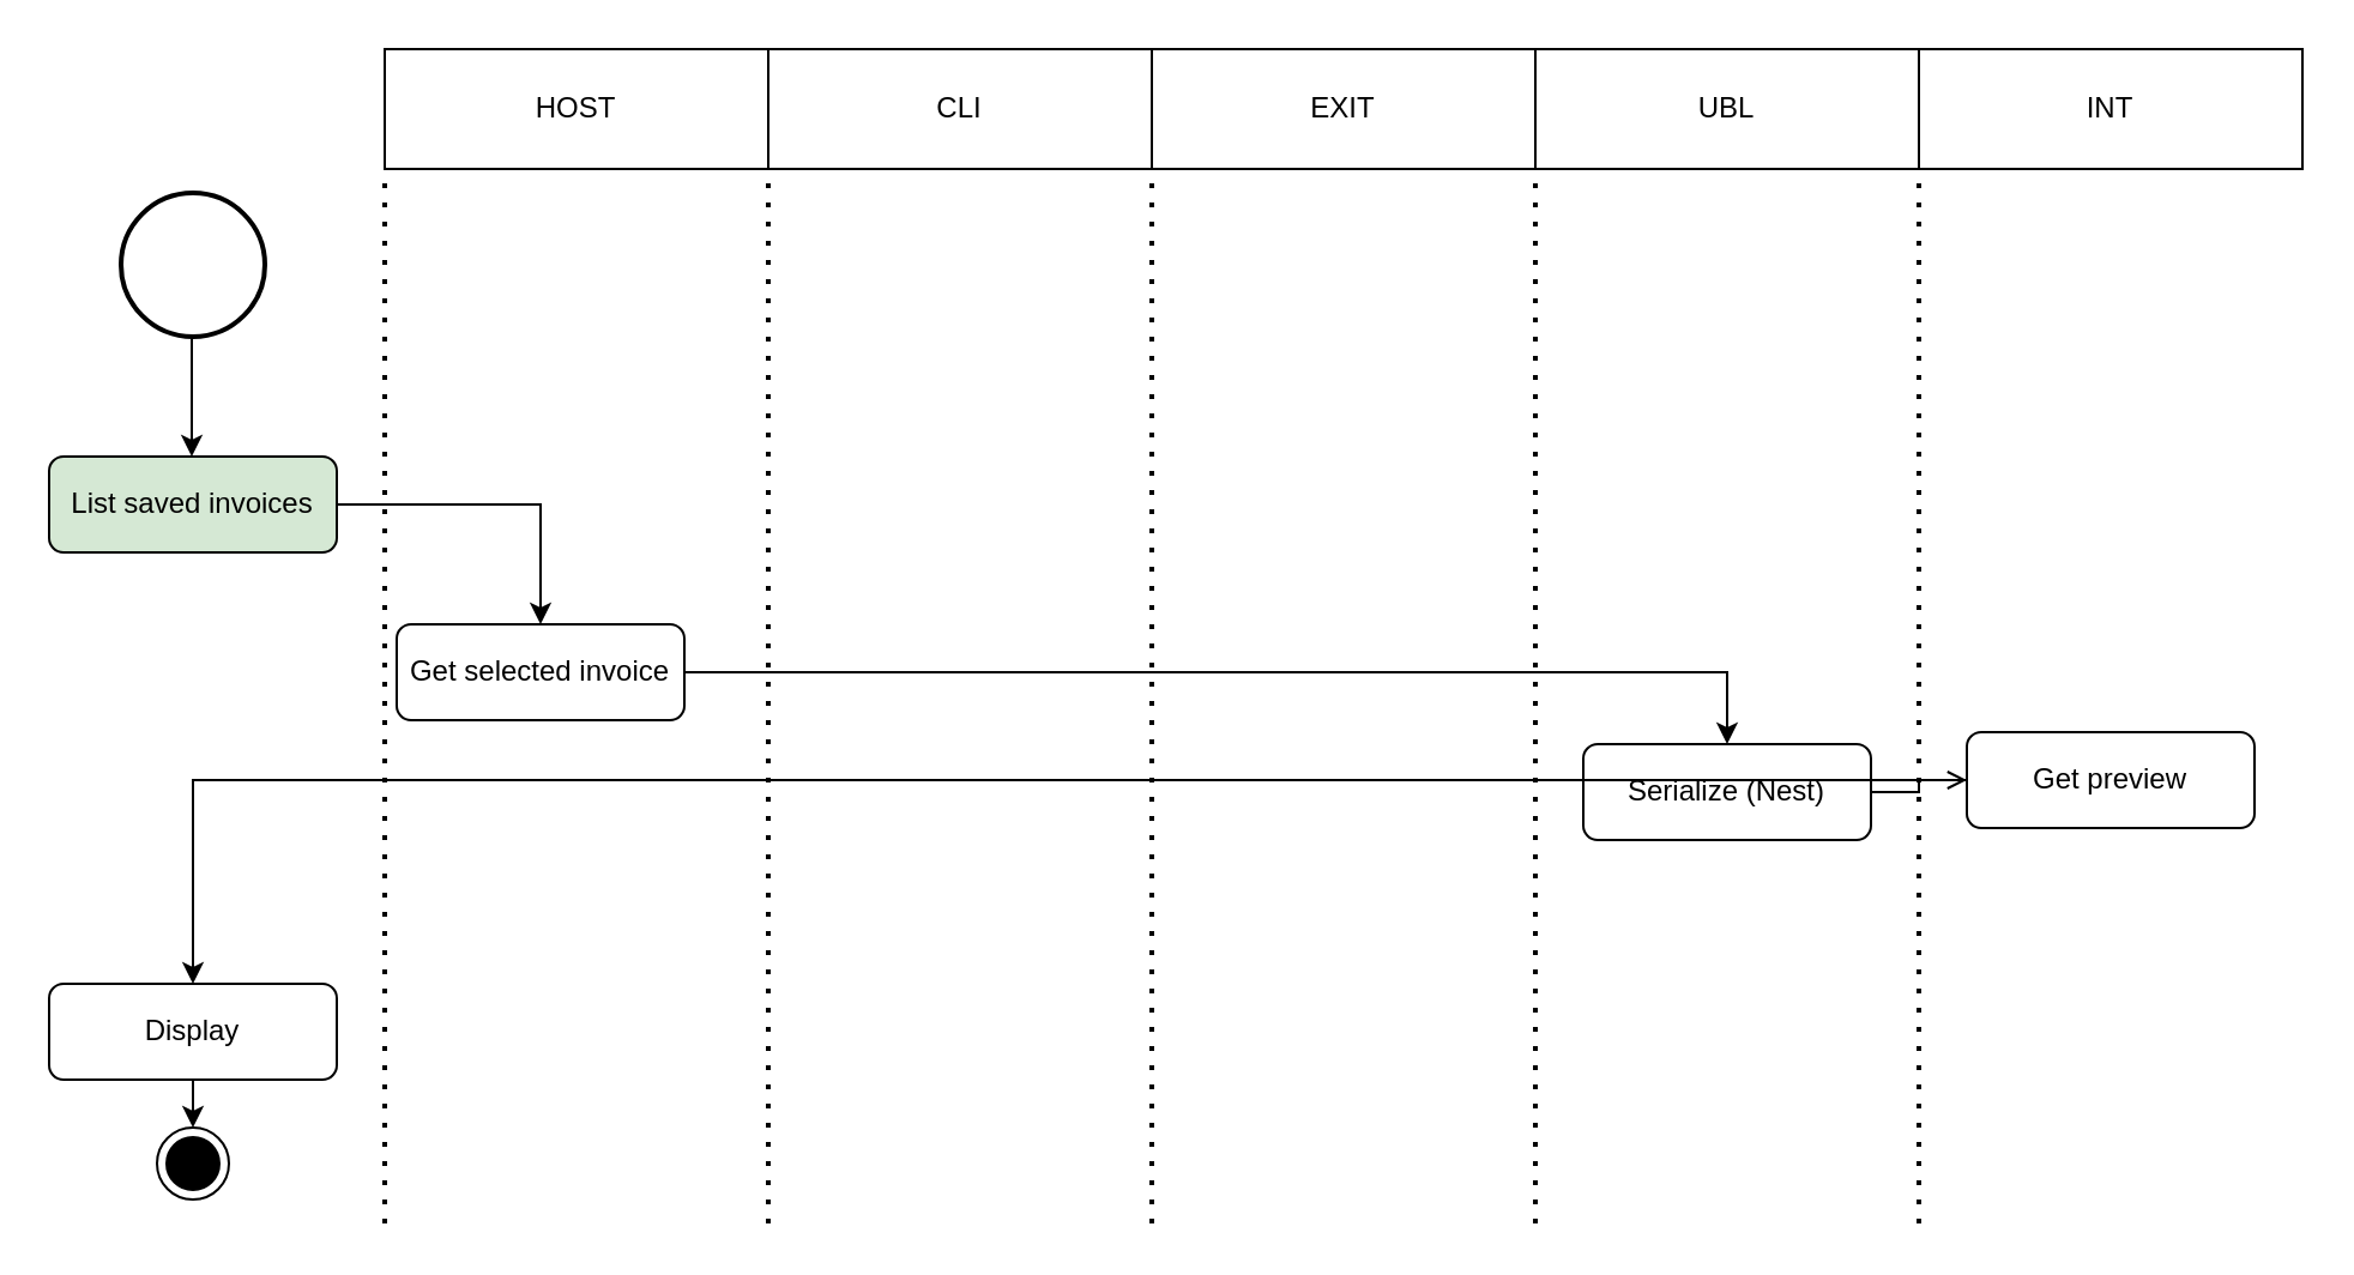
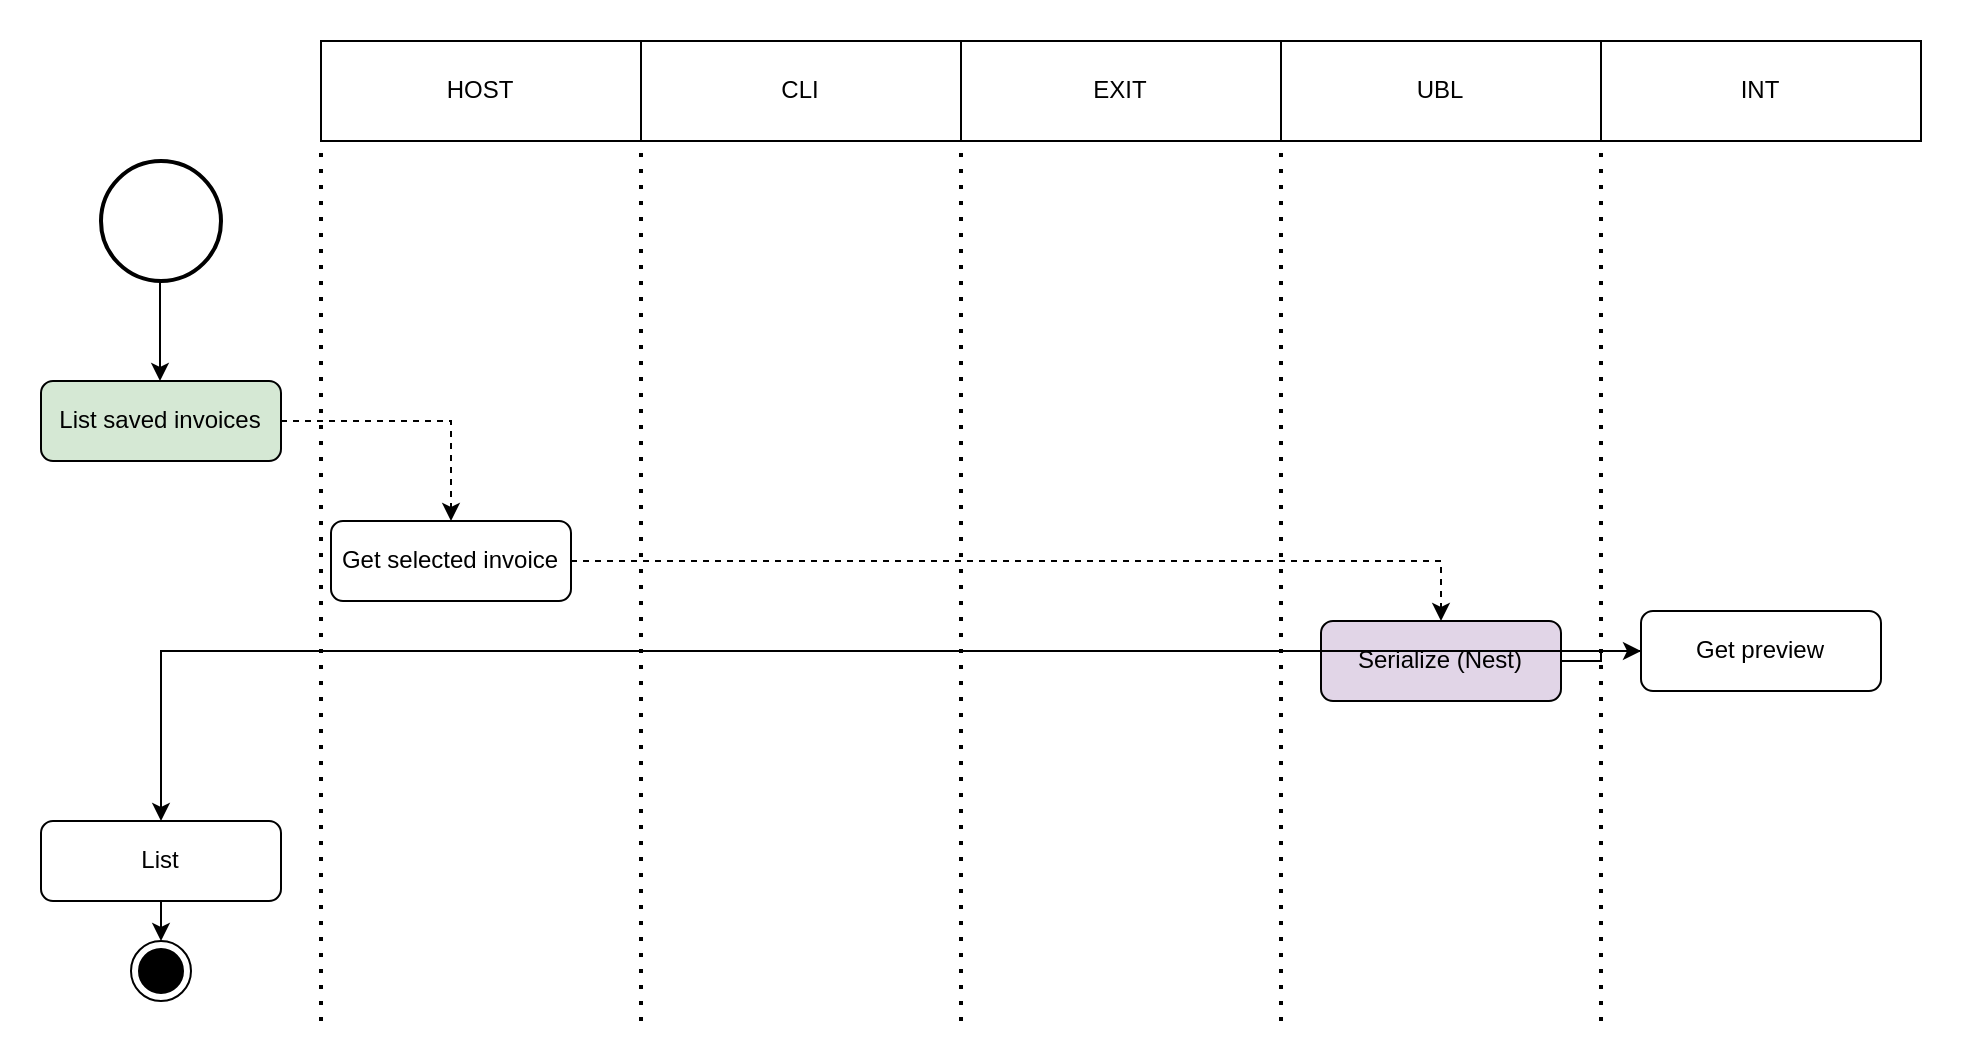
  <mxCell id="0" />
  <mxCell id="1" parent="0" />
  <mxCell id="2" value="HOST" style="rounded=0;whiteSpace=wrap;html=1;fillColor=none;" vertex="1" parent="1"><mxGeometry x="160" y="20" width="160" height="50" as="geometry" /></mxCell>
  <mxCell id="3" value="CLI" style="rounded=0;whiteSpace=wrap;html=1;fillColor=none;" vertex="1" parent="1"><mxGeometry x="320" y="20" width="160" height="50" as="geometry" /></mxCell>
  <mxCell id="4" value="EXIT" style="rounded=0;whiteSpace=wrap;html=1;fillColor=none;" vertex="1" parent="1"><mxGeometry x="480" y="20" width="160" height="50" as="geometry" /></mxCell>
  <mxCell id="5" value="UBL" style="rounded=0;whiteSpace=wrap;html=1;fillColor=none;" vertex="1" parent="1"><mxGeometry x="640" y="20" width="160" height="50" as="geometry" /></mxCell>
  <mxCell id="6" value="INT" style="rounded=0;whiteSpace=wrap;html=1;fillColor=none;" vertex="1" parent="1"><mxGeometry x="800" y="20" width="160" height="50" as="geometry" /></mxCell>
  <mxCell id="7" value="" style="strokeWidth=2;html=1;shape=mxgraph.flowchart.start_2;whiteSpace=wrap;" vertex="1" parent="1"><mxGeometry x="50" y="80" width="60" height="60" as="geometry" /></mxCell>
  <mxCell id="8" value="" style="endArrow=classic;html=1;" edge="1" parent="1"><mxGeometry width="50" height="50" relative="1" as="geometry"><mxPoint x="79.5" y="140" as="sourcePoint" /><mxPoint x="79.5" y="190" as="targetPoint" /></mxGeometry></mxCell>
- <mxCell id="9" style="edgeStyle=orthogonalEdgeStyle;rounded=0;orthogonalLoop=1;jettySize=auto;html=1;entryX=0.5;entryY=0;entryDx=0;entryDy=0;" edge="1" parent="1" source="10" target="19"><mxGeometry relative="1" as="geometry" /></mxCell>
+ <mxCell id="9" style="edgeStyle=orthogonalEdgeStyle;rounded=0;orthogonalLoop=1;jettySize=auto;html=1;entryX=0.5;entryY=0;entryDx=0;entryDy=0;dashed=1;" edge="1" parent="1" source="10" target="19"><mxGeometry relative="1" as="geometry" /></mxCell>
  <mxCell id="10" value="List saved invoices" style="rounded=1;whiteSpace=wrap;html=1;fillColor=#d5e8d4;" vertex="1" parent="1"><mxGeometry x="20" y="190" width="120" height="40" as="geometry" /></mxCell>
  <mxCell id="11" style="edgeStyle=orthogonalEdgeStyle;rounded=0;orthogonalLoop=1;jettySize=auto;html=1;exitX=0.5;exitY=1;exitDx=0;exitDy=0;entryX=0.5;entryY=0;entryDx=0;entryDy=0;" edge="1" parent="1" target="12"><mxGeometry relative="1" as="geometry"><mxPoint x="80" y="450" as="sourcePoint" /></mxGeometry></mxCell>
  <mxCell id="12" value="" style="ellipse;html=1;shape=endState;fillColor=#000000;" vertex="1" parent="1"><mxGeometry x="65" y="470" width="30" height="30" as="geometry" /></mxCell>
  <mxCell id="13" value="" style="endArrow=none;dashed=1;html=1;dashPattern=1 3;strokeWidth=2;entryX=0;entryY=1;entryDx=0;entryDy=0;" edge="1" parent="1" target="2"><mxGeometry width="50" height="50" relative="1" as="geometry"><mxPoint x="160" y="510" as="sourcePoint" /><mxPoint x="710" y="330" as="targetPoint" /></mxGeometry></mxCell>
  <mxCell id="14" value="" style="endArrow=none;dashed=1;html=1;dashPattern=1 3;strokeWidth=2;entryX=0;entryY=1;entryDx=0;entryDy=0;" edge="1" parent="1"><mxGeometry width="50" height="50" relative="1" as="geometry"><mxPoint x="320" y="510" as="sourcePoint" /><mxPoint x="320" y="70" as="targetPoint" /></mxGeometry></mxCell>
  <mxCell id="15" value="" style="endArrow=none;dashed=1;html=1;dashPattern=1 3;strokeWidth=2;entryX=0;entryY=1;entryDx=0;entryDy=0;" edge="1" parent="1"><mxGeometry width="50" height="50" relative="1" as="geometry"><mxPoint x="480" y="510" as="sourcePoint" /><mxPoint x="480" y="70" as="targetPoint" /></mxGeometry></mxCell>
  <mxCell id="16" value="" style="endArrow=none;dashed=1;html=1;dashPattern=1 3;strokeWidth=2;entryX=0;entryY=1;entryDx=0;entryDy=0;" edge="1" parent="1"><mxGeometry width="50" height="50" relative="1" as="geometry"><mxPoint x="640" y="510" as="sourcePoint" /><mxPoint x="640" y="70" as="targetPoint" /></mxGeometry></mxCell>
  <mxCell id="17" value="" style="endArrow=none;dashed=1;html=1;dashPattern=1 3;strokeWidth=2;entryX=0;entryY=1;entryDx=0;entryDy=0;" edge="1" parent="1"><mxGeometry width="50" height="50" relative="1" as="geometry"><mxPoint x="800" y="510" as="sourcePoint" /><mxPoint x="800" y="70" as="targetPoint" /></mxGeometry></mxCell>
- <mxCell id="18" style="edgeStyle=orthogonalEdgeStyle;rounded=0;orthogonalLoop=1;jettySize=auto;html=1;entryX=0.5;entryY=0;entryDx=0;entryDy=0;" edge="1" parent="1" source="19" target="21"><mxGeometry relative="1" as="geometry" /></mxCell>
+ <mxCell id="18" style="edgeStyle=orthogonalEdgeStyle;rounded=0;orthogonalLoop=1;jettySize=auto;html=1;entryX=0.5;entryY=0;entryDx=0;entryDy=0;dashed=1;" edge="1" parent="1" source="19" target="21"><mxGeometry relative="1" as="geometry" /></mxCell>
  <mxCell id="19" value="Get selected invoice" style="rounded=1;whiteSpace=wrap;html=1;" vertex="1" parent="1"><mxGeometry x="165" y="260" width="120" height="40" as="geometry" /></mxCell>
- <mxCell id="20" style="edgeStyle=orthogonalEdgeStyle;rounded=0;orthogonalLoop=1;jettySize=auto;html=1;endArrow=open;" edge="1" parent="1" source="21" target="23"><mxGeometry relative="1" as="geometry" /></mxCell>
- <mxCell id="21" value="Serialize (Nest)" style="rounded=1;whiteSpace=wrap;html=1;" vertex="1" parent="1"><mxGeometry x="660" y="310" width="120" height="40" as="geometry" /></mxCell>
+ <mxCell id="20" style="edgeStyle=orthogonalEdgeStyle;rounded=0;orthogonalLoop=1;jettySize=auto;html=1;" edge="1" parent="1" source="21" target="23"><mxGeometry relative="1" as="geometry" /></mxCell>
+ <mxCell id="21" value="Serialize (Nest)" style="rounded=1;whiteSpace=wrap;html=1;fillColor=#e1d5e7;" vertex="1" parent="1"><mxGeometry x="660" y="310" width="120" height="40" as="geometry" /></mxCell>
  <mxCell id="22" style="edgeStyle=orthogonalEdgeStyle;rounded=0;orthogonalLoop=1;jettySize=auto;html=1;entryX=0.5;entryY=0;entryDx=0;entryDy=0;" edge="1" parent="1" source="23" target="24"><mxGeometry relative="1" as="geometry" /></mxCell>
  <mxCell id="23" value="Get preview" style="rounded=1;whiteSpace=wrap;html=1;" vertex="1" parent="1"><mxGeometry x="820" y="305" width="120" height="40" as="geometry" /></mxCell>
- <mxCell id="24" value="Display" style="rounded=1;whiteSpace=wrap;html=1;" vertex="1" parent="1"><mxGeometry x="20" y="410" width="120" height="40" as="geometry" /></mxCell>
+ <mxCell id="24" value="List" style="rounded=1;whiteSpace=wrap;html=1;" vertex="1" parent="1"><mxGeometry x="20" y="410" width="120" height="40" as="geometry" /></mxCell>
